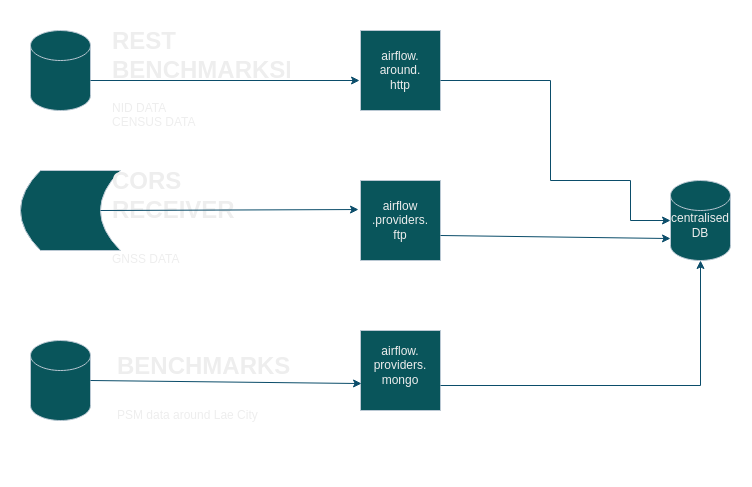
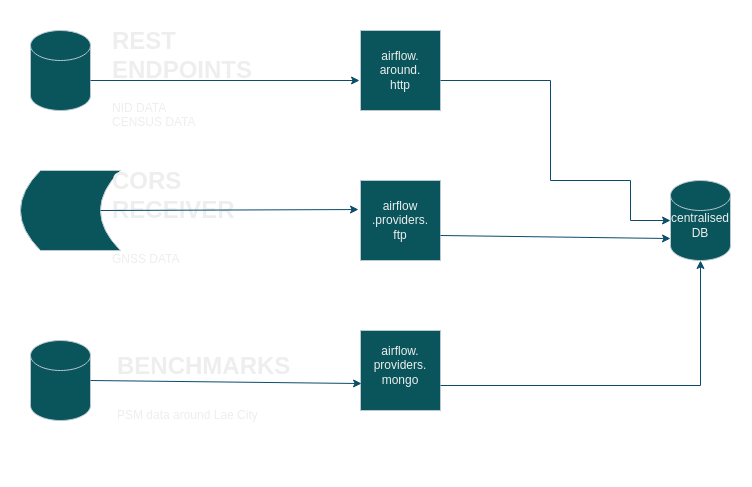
  <mxCell id="0" />
  <mxCell id="1" parent="0" />
  <mxCell id="2" value="" style="shape=cylinder3;whiteSpace=wrap;html=1;boundedLbl=1;backgroundOutline=1;size=15;labelBackgroundColor=none;fillColor=#09555B;strokeColor=#BAC8D3;fontColor=#EEEEEE;" vertex="1" parent="1"><mxGeometry x="670" y="180" width="60" height="80" as="geometry" /></mxCell>
  <mxCell id="3" value="" style="whiteSpace=wrap;html=1;aspect=fixed;labelBackgroundColor=none;fillColor=#09555B;strokeColor=#BAC8D3;fontColor=#EEEEEE;" vertex="1" parent="1"><mxGeometry x="360" y="30" width="80" height="80" as="geometry" /></mxCell>
  <mxCell id="4" value="" style="whiteSpace=wrap;html=1;aspect=fixed;labelBackgroundColor=none;fillColor=#09555B;strokeColor=#BAC8D3;fontColor=#EEEEEE;" vertex="1" parent="1"><mxGeometry x="360" y="180" width="80" height="80" as="geometry" /></mxCell>
  <mxCell id="5" value="" style="whiteSpace=wrap;html=1;aspect=fixed;labelBackgroundColor=none;fillColor=#09555B;strokeColor=#BAC8D3;fontColor=#EEEEEE;" vertex="1" parent="1"><mxGeometry x="360" y="330" width="80" height="80" as="geometry" /></mxCell>
  <mxCell id="6" value="" style="shape=cylinder3;whiteSpace=wrap;html=1;boundedLbl=1;backgroundOutline=1;size=15;labelBackgroundColor=none;fillColor=#09555B;strokeColor=#BAC8D3;fontColor=#EEEEEE;" vertex="1" parent="1"><mxGeometry x="30" y="30" width="60" height="80" as="geometry" /></mxCell>
  <mxCell id="7" value="" style="shape=dataStorage;whiteSpace=wrap;html=1;fixedSize=1;labelBackgroundColor=none;fillColor=#09555B;strokeColor=#BAC8D3;fontColor=#EEEEEE;" vertex="1" parent="1"><mxGeometry x="20" y="170" width="100" height="80" as="geometry" /></mxCell>
  <mxCell id="8" value="" style="shape=cylinder3;whiteSpace=wrap;html=1;boundedLbl=1;backgroundOutline=1;size=15;labelBackgroundColor=none;fillColor=#09555B;strokeColor=#BAC8D3;fontColor=#EEEEEE;" vertex="1" parent="1"><mxGeometry x="30" y="340" width="60" height="80" as="geometry" /></mxCell>
- <mxCell id="9" value="&lt;h1 style=&quot;margin-top: 0px;&quot;&gt;&lt;span style=&quot;background-color: initial;&quot;&gt;REST BENCHMARKSPSM&lt;/span&gt;&lt;/h1&gt;&lt;div&gt;NID DATA&lt;/div&gt;&lt;div&gt;CENSUS DATA&lt;/div&gt;" style="text;html=1;whiteSpace=wrap;overflow=hidden;rounded=0;labelBackgroundColor=none;fontColor=#EEEEEE;" vertex="1" parent="1"><mxGeometry x="110" y="20" width="180" height="120" as="geometry" /></mxCell>
+ <mxCell id="9" value="&lt;h1 style=&quot;margin-top: 0px;&quot;&gt;&lt;span style=&quot;background-color: initial;&quot;&gt;REST ENDPOINTS&lt;/span&gt;&lt;/h1&gt;&lt;div&gt;NID DATA&lt;/div&gt;&lt;div&gt;CENSUS DATA&lt;/div&gt;" style="text;html=1;whiteSpace=wrap;overflow=hidden;rounded=0;labelBackgroundColor=none;fontColor=#EEEEEE;" vertex="1" parent="1"><mxGeometry x="110" y="20" width="180" height="120" as="geometry" /></mxCell>
  <mxCell id="10" value="&lt;h1 style=&quot;margin-top: 0px;&quot;&gt;&lt;span style=&quot;background-color: initial;&quot;&gt;CORS RECEIVER&lt;/span&gt;&lt;/h1&gt;&lt;h1 style=&quot;margin-top: 0px;&quot;&gt;&lt;span style=&quot;background-color: initial; font-size: 12px; font-weight: normal;&quot;&gt;GNSS DATA&lt;/span&gt;&lt;br&gt;&lt;/h1&gt;&lt;div&gt;&lt;br&gt;&lt;/div&gt;" style="text;html=1;whiteSpace=wrap;overflow=hidden;rounded=0;labelBackgroundColor=none;fontColor=#EEEEEE;" vertex="1" parent="1"><mxGeometry x="110" y="160" width="180" height="120" as="geometry" /></mxCell>
  <mxCell id="11" value="&lt;h1 style=&quot;margin-top: 0px;&quot;&gt;&lt;span style=&quot;background-color: initial;&quot;&gt;BENCHMARKS&lt;/span&gt;&lt;/h1&gt;&lt;h1 style=&quot;margin-top: 0px;&quot;&gt;&lt;span style=&quot;font-size: 12px; font-weight: 400;&quot;&gt;PSM data around Lae City&lt;/span&gt;&lt;/h1&gt;&lt;div&gt;&lt;br&gt;&lt;/div&gt;" style="text;html=1;whiteSpace=wrap;overflow=hidden;rounded=0;labelBackgroundColor=none;fontColor=#EEEEEE;" vertex="1" parent="1"><mxGeometry x="115" y="345" width="180" height="120" as="geometry" /></mxCell>
  <mxCell id="12" value="airflow.&lt;div&gt;around.&lt;/div&gt;&lt;div&gt;http&lt;/div&gt;" style="text;html=1;align=center;verticalAlign=middle;whiteSpace=wrap;rounded=0;labelBackgroundColor=none;fontColor=#EEEEEE;" vertex="1" parent="1"><mxGeometry x="370" y="55" width="60" height="30" as="geometry" /></mxCell>
  <mxCell id="13" value="airflow&lt;div&gt;.providers.&lt;/div&gt;&lt;div&gt;ftp&lt;/div&gt;" style="text;html=1;align=center;verticalAlign=middle;whiteSpace=wrap;rounded=0;labelBackgroundColor=none;fontColor=#EEEEEE;" vertex="1" parent="1"><mxGeometry x="370" y="205" width="60" height="30" as="geometry" /></mxCell>
  <mxCell id="14" value="airflow.&lt;div&gt;providers.&lt;/div&gt;&lt;div&gt;mongo&lt;/div&gt;" style="text;html=1;align=center;verticalAlign=middle;whiteSpace=wrap;rounded=0;labelBackgroundColor=none;fontColor=#EEEEEE;" vertex="1" parent="1"><mxGeometry x="370" y="350" width="60" height="30" as="geometry" /></mxCell>
  <mxCell id="15" value="" style="endArrow=classic;html=1;rounded=0;entryX=0;entryY=0.5;entryDx=0;entryDy=0;entryPerimeter=0;labelBackgroundColor=none;strokeColor=#0B4D6A;fontColor=default;" edge="1" parent="1" target="2"><mxGeometry width="50" height="50" relative="1" as="geometry"><mxPoint x="440" y="80" as="sourcePoint" /><mxPoint x="490" y="30" as="targetPoint" /><Array as="points"><mxPoint x="550" y="80" /><mxPoint x="550" y="180" /><mxPoint x="630" y="180" /><mxPoint x="630" y="220" /></Array></mxGeometry></mxCell>
  <mxCell id="16" value="" style="endArrow=classic;html=1;rounded=0;entryX=0;entryY=0.913;entryDx=0;entryDy=0;entryPerimeter=0;labelBackgroundColor=none;strokeColor=#0B4D6A;fontColor=default;" edge="1" parent="1"><mxGeometry width="50" height="50" relative="1" as="geometry"><mxPoint x="440" y="235" as="sourcePoint" /><mxPoint x="670" y="238.04" as="targetPoint" /></mxGeometry></mxCell>
  <mxCell id="17" value="" style="endArrow=classic;html=1;rounded=0;labelBackgroundColor=none;strokeColor=#0B4D6A;fontColor=default;" edge="1" parent="1"><mxGeometry width="50" height="50" relative="1" as="geometry"><mxPoint x="440" y="385" as="sourcePoint" /><mxPoint x="700" y="260" as="targetPoint" /><Array as="points"><mxPoint x="700" y="385" /></Array></mxGeometry></mxCell>
  <mxCell id="18" value="" style="endArrow=classic;html=1;rounded=0;entryX=0.013;entryY=0.663;entryDx=0;entryDy=0;entryPerimeter=0;labelBackgroundColor=none;strokeColor=#0B4D6A;fontColor=default;" edge="1" parent="1" target="5"><mxGeometry width="50" height="50" relative="1" as="geometry"><mxPoint x="90" y="380" as="sourcePoint" /><mxPoint x="140" y="330" as="targetPoint" /></mxGeometry></mxCell>
  <mxCell id="19" value="" style="endArrow=classic;html=1;rounded=0;entryX=-0.025;entryY=0.363;entryDx=0;entryDy=0;entryPerimeter=0;labelBackgroundColor=none;strokeColor=#0B4D6A;fontColor=default;" edge="1" parent="1" target="4"><mxGeometry width="50" height="50" relative="1" as="geometry"><mxPoint x="100" y="210" as="sourcePoint" /><mxPoint x="150" y="160" as="targetPoint" /></mxGeometry></mxCell>
  <mxCell id="20" value="" style="endArrow=classic;html=1;rounded=0;entryX=-0.012;entryY=0.625;entryDx=0;entryDy=0;entryPerimeter=0;labelBackgroundColor=none;strokeColor=#0B4D6A;fontColor=default;" edge="1" parent="1" target="3"><mxGeometry width="50" height="50" relative="1" as="geometry"><mxPoint x="90" y="80" as="sourcePoint" /><mxPoint x="140" y="30" as="targetPoint" /></mxGeometry></mxCell>
  <mxCell id="21" value="centralised DB" style="text;html=1;align=center;verticalAlign=middle;whiteSpace=wrap;rounded=0;labelBackgroundColor=none;fontColor=#EEEEEE;" vertex="1" parent="1"><mxGeometry x="670" y="210" width="60" height="30" as="geometry" /></mxCell>
